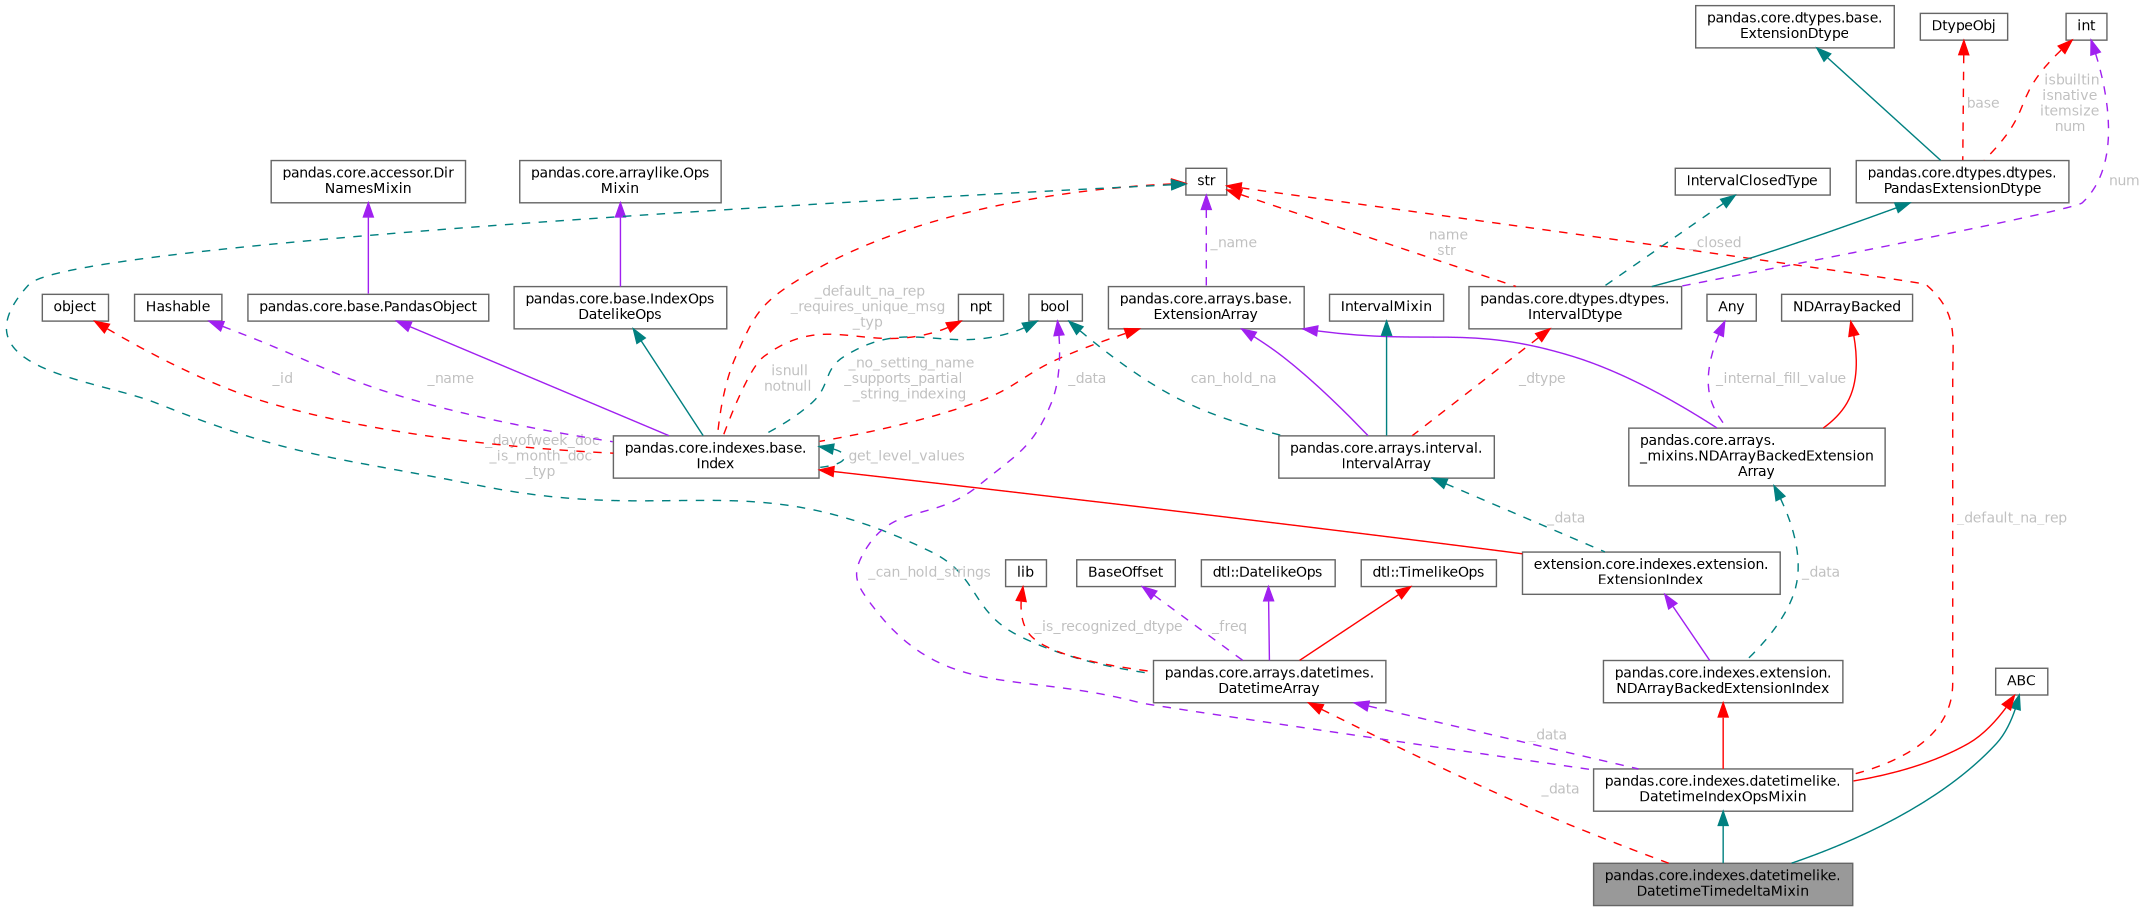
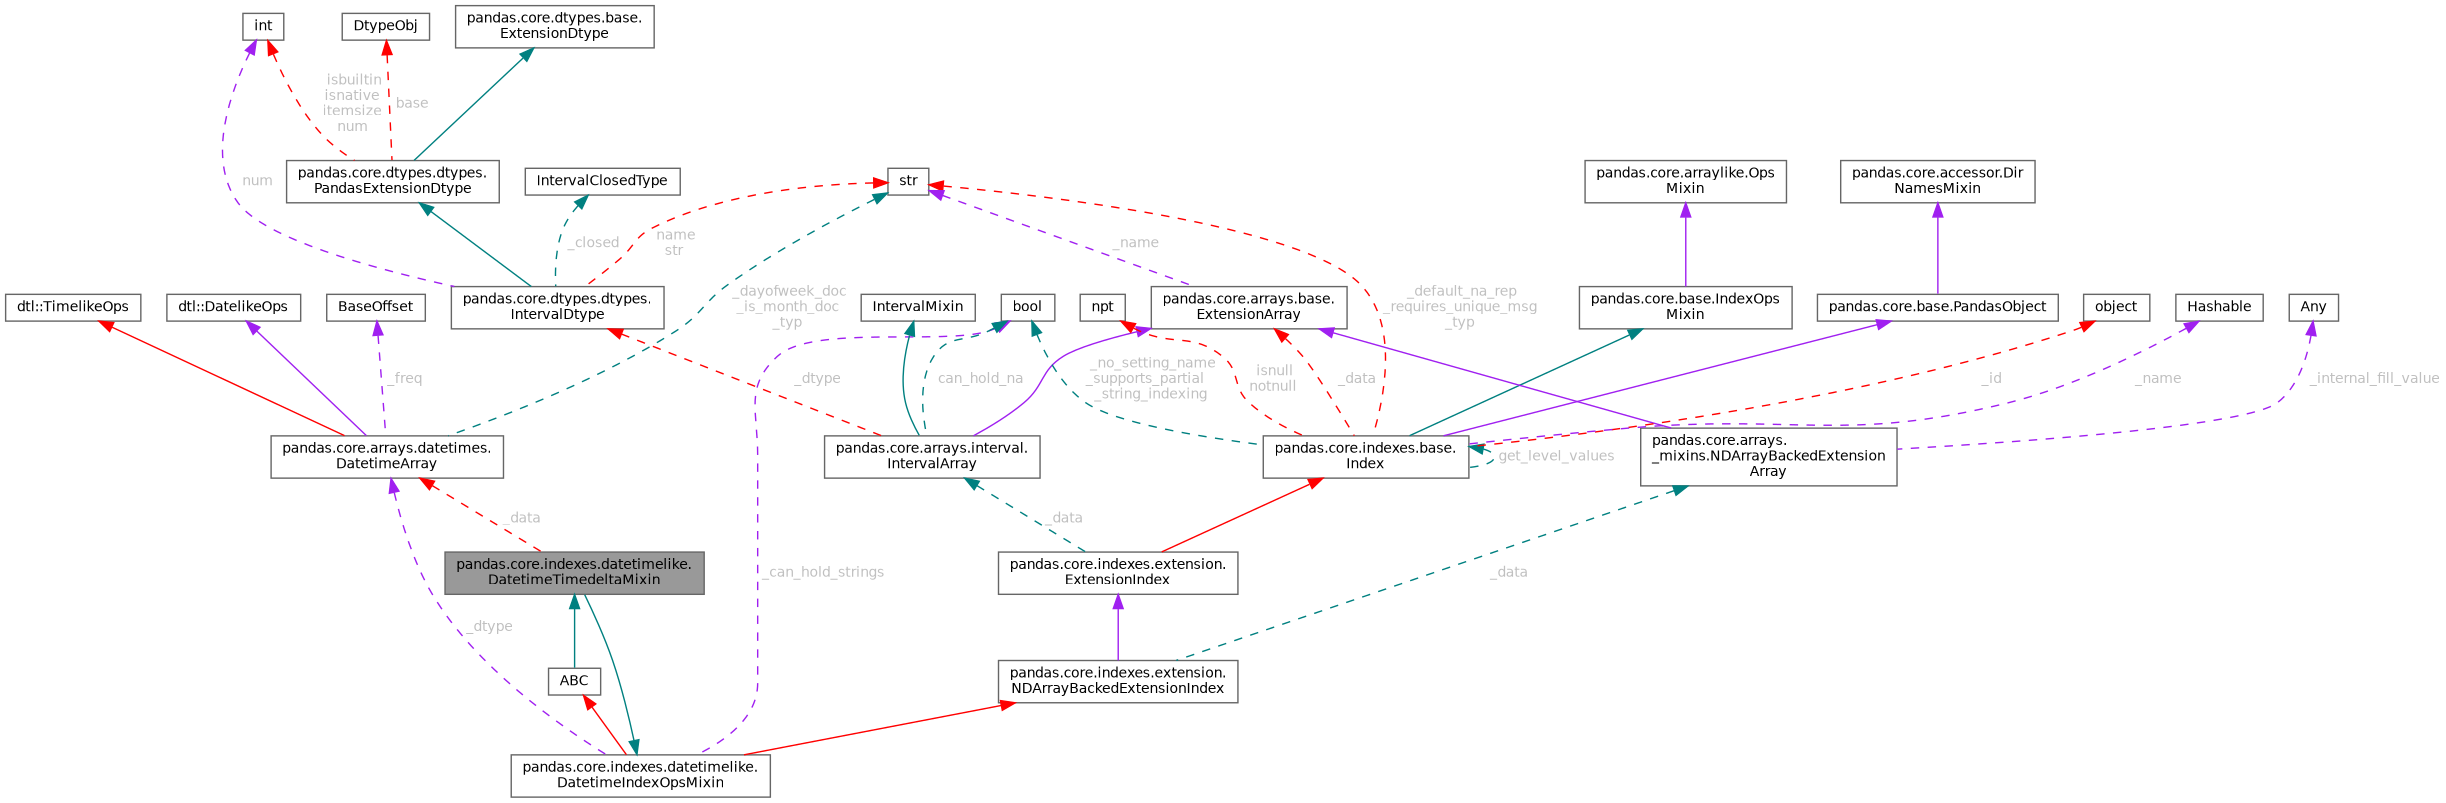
  digraph {
    fontname="DejaVu Sans"
    rankdir=TB
    node [color=gray40 fillcolor=white fontname="DejaVu Sans" fontsize=10 shape=box style=filled]
    edge [color=red dir=back fontname="DejaVu Sans" fontsize=10 labelfontname=Helvetica labelfontsize=10 style=dashed fontcolor=grey]
    n1 [fillcolor=grey60 fontcolor=black height=0.2 label="pandas.core.indexes.datetimelike.\lDatetimeTimedeltaMixin" width=0.4]
    n2 [height=0.2 label="pandas.core.indexes.datetimelike.\lDatetimeIndexOpsMixin" width=0.4]
    n3 [height=0.2 label="pandas.core.indexes.extension.\lNDArrayBackedExtensionIndex" width=0.4]
-   n4 [height=0.2 label="extension.core.indexes.extension.\lExtensionIndex" width=0.4]
+   n4 [height=0.2 label="pandas.core.indexes.extension.\lExtensionIndex" width=0.4]
    n5 [height=0.2 label="pandas.core.indexes.base.\lIndex" width=0.4]
-   n6 [height=0.2 label="pandas.core.base.IndexOps\lDatelikeOps" width=0.4]
+   n6 [height=0.2 label="pandas.core.base.IndexOps\lMixin" width=0.4]
    n7 [height=0.2 label="pandas.core.arraylike.Ops\lMixin" width=0.4]
    n8 [height=0.2 label="pandas.core.base.PandasObject" width=0.4]
    n9 [height=0.2 label="pandas.core.accessor.Dir\lNamesMixin" width=0.4]
    n10 [height=0.2 label=str width=0.4]
    n11 [height=0.2 label="pandas.core.arrays.base.\lExtensionArray" width=0.4]
    n12 [height=0.2 label="pandas.core.dtypes.dtypes.\lIntervalDtype" width=0.4]
    n13 [height=0.2 label="pandas.core.arrays.datetimes.\lDatetimeArray" width=0.4]
    n14 [height=0.2 label="pandas.core.arrays.interval.\lIntervalArray" width=0.4]
    n15 [height=0.2 label="pandas.core.arrays.\l_mixins.NDArrayBackedExtension\lArray" width=0.4]
    n16 [height=0.2 label=object width=0.4]
    n17 [height=0.2 label=Hashable width=0.4]
    n18 [height=0.2 label=bool width=0.4]
    n19 [height=0.2 label=npt width=0.4]
    n20 [height=0.2 label=IntervalMixin width=0.4]
    n21 [height=0.2 label="pandas.core.dtypes.dtypes.\lPandasExtensionDtype" width=0.4]
    n22 [height=0.2 label="pandas.core.dtypes.base.\lExtensionDtype" width=0.4]
    n23 [height=0.2 label=Any width=0.4]
    n24 [height=0.2 label=int width=0.4]
    n25 [height=0.2 label=DtypeObj width=0.4]
    n26 [height=0.2 label=IntervalClosedType width=0.4]
-   n27 [height=0.2 label=NDArrayBacked width=0.4]
    n28 [height=0.2 label=ABC width=0.4]
    n29 [height=0.2 label="dtl::TimelikeOps" width=0.4]
    n30 [height=0.2 label="dtl::DatelikeOps" width=0.4]
-   n31 [height=0.2 label=lib width=0.4]
    n32 [height=0.2 label=BaseOffset width=0.4]
    n2 -> n1 [color=teal style=solid fontcolor=""]
    n3 -> n2 [style=solid fontcolor=""]
    n4 -> n3 [color=purple style=solid fontcolor=""]
    n5 -> n4 [style=solid fontcolor=""]
    n5 -> n5 [color=teal label=" get_level_values"]
    n6 -> n5 [color=teal style=solid fontcolor=""]
    n7 -> n6 [color=purple style=solid fontcolor=""]
    n8 -> n5 [color=purple style=solid fontcolor=""]
    n9 -> n8 [color=purple style=solid fontcolor=""]
-   n10 -> n2 [label=" _default_na_rep"]
    n10 -> n5 [label=" _default_na_rep\n_requires_unique_msg\n_typ"]
    n10 -> n11 [color=purple label=" _name"]
    n10 -> n12 [label=" name\nstr"]
    n10 -> n13 [color=teal label=" _dayofweek_doc\n_is_month_doc\n_typ"]
    n11 -> n5 [label=" _data"]
    n11 -> n14 [color=purple style=solid fontcolor=""]
    n11 -> n15 [color=purple style=solid fontcolor=""]
    n12 -> n14 [label=" _dtype"]
    n13 -> n1 [label=" _data"]
-   n13 -> n2 [color=purple label=" _data"]
+   n13 -> n2 [color=purple label=" _dtype"]
    n14 -> n4 [color=teal label=" _data"]
    n15 -> n3 [color=teal label=" _data"]
    n16 -> n5 [label=" _id"]
    n17 -> n5 [color=purple label=" _name"]
    n18 -> n2 [color=purple label=" _can_hold_strings"]
    n18 -> n5 [color=teal label=" _no_setting_name\n_supports_partial\l_string_indexing"]
    n18 -> n14 [color=teal label=" can_hold_na"]
    n19 -> n5 [label=" isnull\nnotnull"]
    n20 -> n14 [color=teal style=solid fontcolor=""]
    n21 -> n12 [color=teal style=solid fontcolor=""]
    n22 -> n21 [color=teal style=solid fontcolor=""]
    n23 -> n15 [color=purple label=" _internal_fill_value"]
    n24 -> n12 [color=purple label=" num"]
    n24 -> n21 [label=" isbuiltin\nisnative\nitemsize\nnum"]
    n25 -> n21 [label=" base"]
    n26 -> n12 [color=teal label=" _closed"]
-   n27 -> n15 [style=solid fontcolor=""]
-   n28 -> n1 [color=teal style=solid fontcolor=""]
+   n1 -> n28 [color=teal style=solid fontcolor=""]
    n28 -> n2 [style=solid fontcolor=""]
    n29 -> n13 [style=solid fontcolor=""]
    n30 -> n13 [color=purple style=solid fontcolor=""]
-   n31 -> n13 [label=" _is_recognized_dtype"]
    n32 -> n13 [color=purple label=" _freq"]
  }
